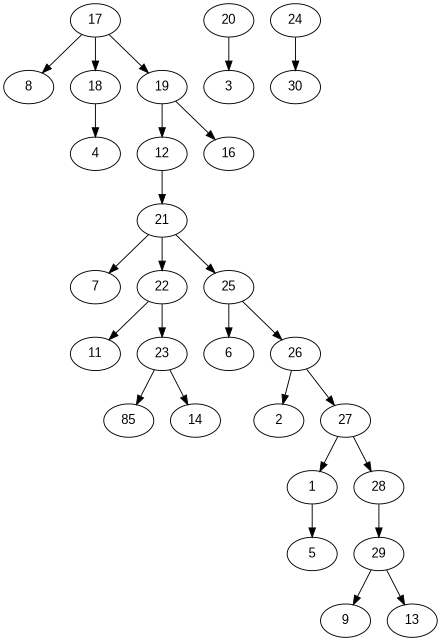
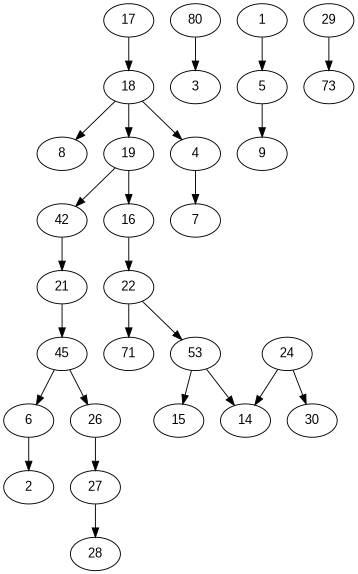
  digraph {
    fontname="Liberation Sans"
    node [fontname="Liberation Sans"]
    edge [fontname="Liberation Sans"]
    17
    8
    18
    19
    4
-   12
+   12 [label=42]
    16
-   20
+   20 [label=80]
    3
    21
    7
    22
-   25
-   11
-   23
+   25 [label=45]
+   11 [label=71]
+   23 [label=53]
    6
    26
-   15 [label=85]
+   15
    14
    n20 [label=30]
    24
    2
    27
    1
    28
    5
    29
    9
-   13
-   17 -> 8
+   13 [label=73]
+   18 -> 8
    17 -> 18
-   17 -> 19
+   18 -> 19
    18 -> 4
    19 -> 12
    19 -> 16
    12 -> 21
    20 -> 3
-   21 -> 7
-   21 -> 22
+   4 -> 7
+   16 -> 22
    21 -> 25
    22 -> 11
    22 -> 23
    25 -> 6
    25 -> 26
    23 -> 15
    23 -> 14
-   26 -> 2
+   6 -> 2
    26 -> 27
+   24 -> 14
    24 -> n20
-   27 -> 1
    27 -> 28
    1 -> 5
-   28 -> 29
-   29 -> 9
+   5 -> 9
    29 -> 13
  }
